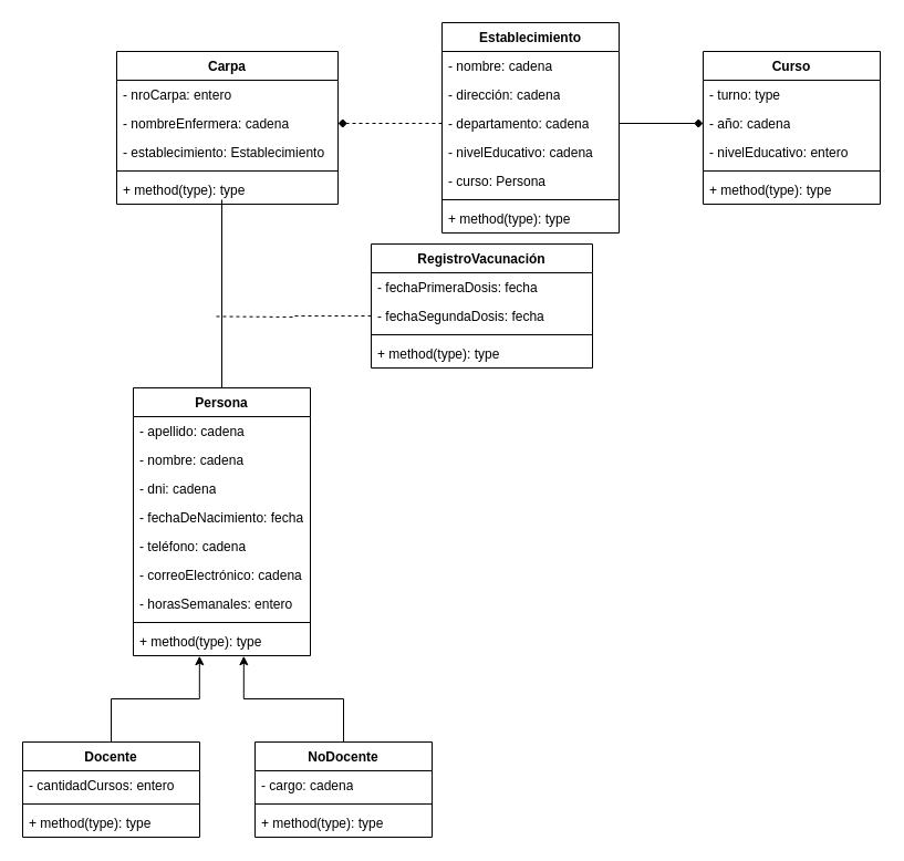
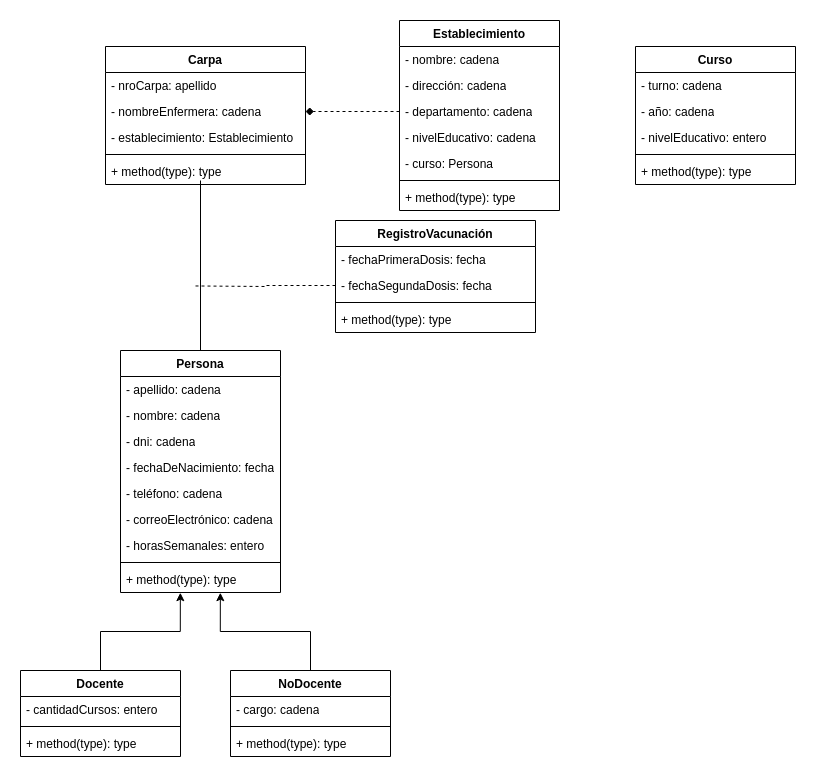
  <mxCell id="0" />
  <mxCell id="1" parent="0" />
  <mxCell id="2" value="Establecimiento" style="swimlane;fontStyle=1;align=center;verticalAlign=top;childLayout=stackLayout;horizontal=1;startSize=26;horizontalStack=0;resizeParent=1;resizeParentMax=0;resizeLast=0;collapsible=1;marginBottom=0;whiteSpace=wrap;html=1;" vertex="1" parent="1"><mxGeometry x="399" y="20" width="160" height="190" as="geometry" /></mxCell>
  <mxCell id="3" value="- nombre: cadena" style="text;strokeColor=none;fillColor=none;align=left;verticalAlign=top;spacingLeft=4;spacingRight=4;overflow=hidden;rotatable=0;points=[[0,0.5],[1,0.5]];portConstraint=eastwest;whiteSpace=wrap;html=1;" vertex="1" parent="2"><mxGeometry y="26" width="160" height="26" as="geometry" /></mxCell>
  <mxCell id="4" value="- dirección: cadena" style="text;strokeColor=none;fillColor=none;align=left;verticalAlign=top;spacingLeft=4;spacingRight=4;overflow=hidden;rotatable=0;points=[[0,0.5],[1,0.5]];portConstraint=eastwest;whiteSpace=wrap;html=1;" vertex="1" parent="2"><mxGeometry y="52" width="160" height="26" as="geometry" /></mxCell>
  <mxCell id="5" value="- departamento: cadena" style="text;strokeColor=none;fillColor=none;align=left;verticalAlign=top;spacingLeft=4;spacingRight=4;overflow=hidden;rotatable=0;points=[[0,0.5],[1,0.5]];portConstraint=eastwest;whiteSpace=wrap;html=1;" vertex="1" parent="2"><mxGeometry y="78" width="160" height="26" as="geometry" /></mxCell>
  <mxCell id="6" value="- nivelEducativo: cadena" style="text;strokeColor=none;fillColor=none;align=left;verticalAlign=top;spacingLeft=4;spacingRight=4;overflow=hidden;rotatable=0;points=[[0,0.5],[1,0.5]];portConstraint=eastwest;whiteSpace=wrap;html=1;" vertex="1" parent="2"><mxGeometry y="104" width="160" height="26" as="geometry" /></mxCell>
  <mxCell id="7" value="- curso: Persona" style="text;strokeColor=none;fillColor=none;align=left;verticalAlign=top;spacingLeft=4;spacingRight=4;overflow=hidden;rotatable=0;points=[[0,0.5],[1,0.5]];portConstraint=eastwest;whiteSpace=wrap;html=1;" vertex="1" parent="2"><mxGeometry y="130" width="160" height="26" as="geometry" /></mxCell>
  <mxCell id="8" value="" style="line;strokeWidth=1;fillColor=none;align=left;verticalAlign=middle;spacingTop=-1;spacingLeft=3;spacingRight=3;rotatable=0;labelPosition=right;points=[];portConstraint=eastwest;strokeColor=inherit;" vertex="1" parent="2"><mxGeometry y="156" width="160" height="8" as="geometry" /></mxCell>
  <mxCell id="9" value="+ method(type): type" style="text;strokeColor=none;fillColor=none;align=left;verticalAlign=top;spacingLeft=4;spacingRight=4;overflow=hidden;rotatable=0;points=[[0,0.5],[1,0.5]];portConstraint=eastwest;whiteSpace=wrap;html=1;" vertex="1" parent="2"><mxGeometry y="164" width="160" height="26" as="geometry" /></mxCell>
  <mxCell id="10" value="Curso" style="swimlane;fontStyle=1;align=center;verticalAlign=top;childLayout=stackLayout;horizontal=1;startSize=26;horizontalStack=0;resizeParent=1;resizeParentMax=0;resizeLast=0;collapsible=1;marginBottom=0;whiteSpace=wrap;html=1;" vertex="1" parent="1"><mxGeometry x="635" y="46" width="160" height="138" as="geometry" /></mxCell>
- <mxCell id="11" value="- turno: type" style="text;strokeColor=none;fillColor=none;align=left;verticalAlign=top;spacingLeft=4;spacingRight=4;overflow=hidden;rotatable=0;points=[[0,0.5],[1,0.5]];portConstraint=eastwest;whiteSpace=wrap;html=1;" vertex="1" parent="10"><mxGeometry y="26" width="160" height="26" as="geometry" /></mxCell>
+ <mxCell id="11" value="- turno: cadena" style="text;strokeColor=none;fillColor=none;align=left;verticalAlign=top;spacingLeft=4;spacingRight=4;overflow=hidden;rotatable=0;points=[[0,0.5],[1,0.5]];portConstraint=eastwest;whiteSpace=wrap;html=1;" vertex="1" parent="10"><mxGeometry y="26" width="160" height="26" as="geometry" /></mxCell>
  <mxCell id="12" value="- año: cadena" style="text;strokeColor=none;fillColor=none;align=left;verticalAlign=top;spacingLeft=4;spacingRight=4;overflow=hidden;rotatable=0;points=[[0,0.5],[1,0.5]];portConstraint=eastwest;whiteSpace=wrap;html=1;" vertex="1" parent="10"><mxGeometry y="52" width="160" height="26" as="geometry" /></mxCell>
  <mxCell id="13" value="- nivelEducativo: entero" style="text;strokeColor=none;fillColor=none;align=left;verticalAlign=top;spacingLeft=4;spacingRight=4;overflow=hidden;rotatable=0;points=[[0,0.5],[1,0.5]];portConstraint=eastwest;whiteSpace=wrap;html=1;" vertex="1" parent="10"><mxGeometry y="78" width="160" height="26" as="geometry" /></mxCell>
  <mxCell id="14" value="" style="line;strokeWidth=1;fillColor=none;align=left;verticalAlign=middle;spacingTop=-1;spacingLeft=3;spacingRight=3;rotatable=0;labelPosition=right;points=[];portConstraint=eastwest;strokeColor=inherit;" vertex="1" parent="10"><mxGeometry y="104" width="160" height="8" as="geometry" /></mxCell>
  <mxCell id="15" value="+ method(type): type" style="text;strokeColor=none;fillColor=none;align=left;verticalAlign=top;spacingLeft=4;spacingRight=4;overflow=hidden;rotatable=0;points=[[0,0.5],[1,0.5]];portConstraint=eastwest;whiteSpace=wrap;html=1;" vertex="1" parent="10"><mxGeometry y="112" width="160" height="26" as="geometry" /></mxCell>
  <mxCell id="16" value="Persona" style="swimlane;fontStyle=1;align=center;verticalAlign=top;childLayout=stackLayout;horizontal=1;startSize=26;horizontalStack=0;resizeParent=1;resizeParentMax=0;resizeLast=0;collapsible=1;marginBottom=0;whiteSpace=wrap;html=1;" vertex="1" parent="1"><mxGeometry x="120" y="350" width="160" height="242" as="geometry" /></mxCell>
  <mxCell id="17" value="- apellido: cadena" style="text;strokeColor=none;fillColor=none;align=left;verticalAlign=top;spacingLeft=4;spacingRight=4;overflow=hidden;rotatable=0;points=[[0,0.5],[1,0.5]];portConstraint=eastwest;whiteSpace=wrap;html=1;" vertex="1" parent="16"><mxGeometry y="26" width="160" height="26" as="geometry" /></mxCell>
  <mxCell id="18" value="- nombre: cadena" style="text;strokeColor=none;fillColor=none;align=left;verticalAlign=top;spacingLeft=4;spacingRight=4;overflow=hidden;rotatable=0;points=[[0,0.5],[1,0.5]];portConstraint=eastwest;whiteSpace=wrap;html=1;" vertex="1" parent="16"><mxGeometry y="52" width="160" height="26" as="geometry" /></mxCell>
  <mxCell id="19" value="- dni: cadena" style="text;strokeColor=none;fillColor=none;align=left;verticalAlign=top;spacingLeft=4;spacingRight=4;overflow=hidden;rotatable=0;points=[[0,0.5],[1,0.5]];portConstraint=eastwest;whiteSpace=wrap;html=1;" vertex="1" parent="16"><mxGeometry y="78" width="160" height="26" as="geometry" /></mxCell>
  <mxCell id="20" value="- fechaDeNacimiento: fecha" style="text;strokeColor=none;fillColor=none;align=left;verticalAlign=top;spacingLeft=4;spacingRight=4;overflow=hidden;rotatable=0;points=[[0,0.5],[1,0.5]];portConstraint=eastwest;whiteSpace=wrap;html=1;" vertex="1" parent="16"><mxGeometry y="104" width="160" height="26" as="geometry" /></mxCell>
  <mxCell id="21" value="- teléfono: cadena" style="text;strokeColor=none;fillColor=none;align=left;verticalAlign=top;spacingLeft=4;spacingRight=4;overflow=hidden;rotatable=0;points=[[0,0.5],[1,0.5]];portConstraint=eastwest;whiteSpace=wrap;html=1;" vertex="1" parent="16"><mxGeometry y="130" width="160" height="26" as="geometry" /></mxCell>
  <mxCell id="22" value="- correoElectrónico: cadena" style="text;strokeColor=none;fillColor=none;align=left;verticalAlign=top;spacingLeft=4;spacingRight=4;overflow=hidden;rotatable=0;points=[[0,0.5],[1,0.5]];portConstraint=eastwest;whiteSpace=wrap;html=1;" vertex="1" parent="16"><mxGeometry y="156" width="160" height="26" as="geometry" /></mxCell>
  <mxCell id="23" value="- horasSemanales: entero" style="text;strokeColor=none;fillColor=none;align=left;verticalAlign=top;spacingLeft=4;spacingRight=4;overflow=hidden;rotatable=0;points=[[0,0.5],[1,0.5]];portConstraint=eastwest;whiteSpace=wrap;html=1;" vertex="1" parent="16"><mxGeometry y="182" width="160" height="26" as="geometry" /></mxCell>
  <mxCell id="24" value="" style="line;strokeWidth=1;fillColor=none;align=left;verticalAlign=middle;spacingTop=-1;spacingLeft=3;spacingRight=3;rotatable=0;labelPosition=right;points=[];portConstraint=eastwest;strokeColor=inherit;" vertex="1" parent="16"><mxGeometry y="208" width="160" height="8" as="geometry" /></mxCell>
  <mxCell id="25" value="+ method(type): type" style="text;strokeColor=none;fillColor=none;align=left;verticalAlign=top;spacingLeft=4;spacingRight=4;overflow=hidden;rotatable=0;points=[[0,0.5],[1,0.5]];portConstraint=eastwest;whiteSpace=wrap;html=1;" vertex="1" parent="16"><mxGeometry y="216" width="160" height="26" as="geometry" /></mxCell>
  <mxCell id="26" value="Docente" style="swimlane;fontStyle=1;align=center;verticalAlign=top;childLayout=stackLayout;horizontal=1;startSize=26;horizontalStack=0;resizeParent=1;resizeParentMax=0;resizeLast=0;collapsible=1;marginBottom=0;whiteSpace=wrap;html=1;" vertex="1" parent="1"><mxGeometry x="20" y="670" width="160" height="86" as="geometry" /></mxCell>
  <mxCell id="27" value="- cantidadCursos: entero" style="text;strokeColor=none;fillColor=none;align=left;verticalAlign=top;spacingLeft=4;spacingRight=4;overflow=hidden;rotatable=0;points=[[0,0.5],[1,0.5]];portConstraint=eastwest;whiteSpace=wrap;html=1;" vertex="1" parent="26"><mxGeometry y="26" width="160" height="26" as="geometry" /></mxCell>
  <mxCell id="28" value="" style="line;strokeWidth=1;fillColor=none;align=left;verticalAlign=middle;spacingTop=-1;spacingLeft=3;spacingRight=3;rotatable=0;labelPosition=right;points=[];portConstraint=eastwest;strokeColor=inherit;" vertex="1" parent="26"><mxGeometry y="52" width="160" height="8" as="geometry" /></mxCell>
  <mxCell id="29" value="+ method(type): type" style="text;strokeColor=none;fillColor=none;align=left;verticalAlign=top;spacingLeft=4;spacingRight=4;overflow=hidden;rotatable=0;points=[[0,0.5],[1,0.5]];portConstraint=eastwest;whiteSpace=wrap;html=1;" vertex="1" parent="26"><mxGeometry y="60" width="160" height="26" as="geometry" /></mxCell>
  <mxCell id="30" value="NoDocente" style="swimlane;fontStyle=1;align=center;verticalAlign=top;childLayout=stackLayout;horizontal=1;startSize=26;horizontalStack=0;resizeParent=1;resizeParentMax=0;resizeLast=0;collapsible=1;marginBottom=0;whiteSpace=wrap;html=1;" vertex="1" parent="1"><mxGeometry x="230" y="670" width="160" height="86" as="geometry" /></mxCell>
  <mxCell id="31" value="- cargo: cadena" style="text;strokeColor=none;fillColor=none;align=left;verticalAlign=top;spacingLeft=4;spacingRight=4;overflow=hidden;rotatable=0;points=[[0,0.5],[1,0.5]];portConstraint=eastwest;whiteSpace=wrap;html=1;" vertex="1" parent="30"><mxGeometry y="26" width="160" height="26" as="geometry" /></mxCell>
  <mxCell id="32" value="" style="line;strokeWidth=1;fillColor=none;align=left;verticalAlign=middle;spacingTop=-1;spacingLeft=3;spacingRight=3;rotatable=0;labelPosition=right;points=[];portConstraint=eastwest;strokeColor=inherit;" vertex="1" parent="30"><mxGeometry y="52" width="160" height="8" as="geometry" /></mxCell>
  <mxCell id="33" value="+ method(type): type" style="text;strokeColor=none;fillColor=none;align=left;verticalAlign=top;spacingLeft=4;spacingRight=4;overflow=hidden;rotatable=0;points=[[0,0.5],[1,0.5]];portConstraint=eastwest;whiteSpace=wrap;html=1;" vertex="1" parent="30"><mxGeometry y="60" width="160" height="26" as="geometry" /></mxCell>
  <mxCell id="34" value="Carpa" style="swimlane;fontStyle=1;align=center;verticalAlign=top;childLayout=stackLayout;horizontal=1;startSize=26;horizontalStack=0;resizeParent=1;resizeParentMax=0;resizeLast=0;collapsible=1;marginBottom=0;whiteSpace=wrap;html=1;" vertex="1" parent="1"><mxGeometry x="105" y="46" width="200" height="138" as="geometry" /></mxCell>
- <mxCell id="35" value="- nroCarpa: entero" style="text;strokeColor=none;fillColor=none;align=left;verticalAlign=top;spacingLeft=4;spacingRight=4;overflow=hidden;rotatable=0;points=[[0,0.5],[1,0.5]];portConstraint=eastwest;whiteSpace=wrap;html=1;" vertex="1" parent="34"><mxGeometry y="26" width="200" height="26" as="geometry" /></mxCell>
+ <mxCell id="35" value="- nroCarpa: apellido" style="text;strokeColor=none;fillColor=none;align=left;verticalAlign=top;spacingLeft=4;spacingRight=4;overflow=hidden;rotatable=0;points=[[0,0.5],[1,0.5]];portConstraint=eastwest;whiteSpace=wrap;html=1;" vertex="1" parent="34"><mxGeometry y="26" width="200" height="26" as="geometry" /></mxCell>
  <mxCell id="36" value="- nombreEnfermera: cadena" style="text;strokeColor=none;fillColor=none;align=left;verticalAlign=top;spacingLeft=4;spacingRight=4;overflow=hidden;rotatable=0;points=[[0,0.5],[1,0.5]];portConstraint=eastwest;whiteSpace=wrap;html=1;" vertex="1" parent="34"><mxGeometry y="52" width="200" height="26" as="geometry" /></mxCell>
  <mxCell id="37" value="- establecimiento: Establecimiento" style="text;strokeColor=none;fillColor=none;align=left;verticalAlign=top;spacingLeft=4;spacingRight=4;overflow=hidden;rotatable=0;points=[[0,0.5],[1,0.5]];portConstraint=eastwest;whiteSpace=wrap;html=1;" vertex="1" parent="34"><mxGeometry y="78" width="200" height="26" as="geometry" /></mxCell>
  <mxCell id="38" value="" style="line;strokeWidth=1;fillColor=none;align=left;verticalAlign=middle;spacingTop=-1;spacingLeft=3;spacingRight=3;rotatable=0;labelPosition=right;points=[];portConstraint=eastwest;strokeColor=inherit;" vertex="1" parent="34"><mxGeometry y="104" width="200" height="8" as="geometry" /></mxCell>
  <mxCell id="39" value="+ method(type): type" style="text;strokeColor=none;fillColor=none;align=left;verticalAlign=top;spacingLeft=4;spacingRight=4;overflow=hidden;rotatable=0;points=[[0,0.5],[1,0.5]];portConstraint=eastwest;whiteSpace=wrap;html=1;" vertex="1" parent="34"><mxGeometry y="112" width="200" height="26" as="geometry" /></mxCell>
  <mxCell id="40" value="RegistroVacunación" style="swimlane;fontStyle=1;align=center;verticalAlign=top;childLayout=stackLayout;horizontal=1;startSize=26;horizontalStack=0;resizeParent=1;resizeParentMax=0;resizeLast=0;collapsible=1;marginBottom=0;whiteSpace=wrap;html=1;" vertex="1" parent="1"><mxGeometry x="335" y="220" width="200" height="112" as="geometry" /></mxCell>
  <mxCell id="41" value="- fechaPrimeraDosis: fecha" style="text;strokeColor=none;fillColor=none;align=left;verticalAlign=top;spacingLeft=4;spacingRight=4;overflow=hidden;rotatable=0;points=[[0,0.5],[1,0.5]];portConstraint=eastwest;whiteSpace=wrap;html=1;" vertex="1" parent="40"><mxGeometry y="26" width="200" height="26" as="geometry" /></mxCell>
  <mxCell id="42" style="edgeStyle=orthogonalEdgeStyle;rounded=0;orthogonalLoop=1;jettySize=auto;html=1;exitX=0;exitY=0.5;exitDx=0;exitDy=0;endArrow=none;endFill=0;dashed=1;" edge="1" parent="40" source="43"><mxGeometry relative="1" as="geometry"><mxPoint x="-140" y="65.471" as="targetPoint" /></mxGeometry></mxCell>
  <mxCell id="43" value="- fechaSegundaDosis: fecha" style="text;strokeColor=none;fillColor=none;align=left;verticalAlign=top;spacingLeft=4;spacingRight=4;overflow=hidden;rotatable=0;points=[[0,0.5],[1,0.5]];portConstraint=eastwest;whiteSpace=wrap;html=1;" vertex="1" parent="40"><mxGeometry y="52" width="200" height="26" as="geometry" /></mxCell>
  <mxCell id="44" value="" style="line;strokeWidth=1;fillColor=none;align=left;verticalAlign=middle;spacingTop=-1;spacingLeft=3;spacingRight=3;rotatable=0;labelPosition=right;points=[];portConstraint=eastwest;strokeColor=inherit;" vertex="1" parent="40"><mxGeometry y="78" width="200" height="8" as="geometry" /></mxCell>
  <mxCell id="45" value="+ method(type): type" style="text;strokeColor=none;fillColor=none;align=left;verticalAlign=top;spacingLeft=4;spacingRight=4;overflow=hidden;rotatable=0;points=[[0,0.5],[1,0.5]];portConstraint=eastwest;whiteSpace=wrap;html=1;" vertex="1" parent="40"><mxGeometry y="86" width="200" height="26" as="geometry" /></mxCell>
- <mxCell id="46" style="edgeStyle=orthogonalEdgeStyle;rounded=0;orthogonalLoop=1;jettySize=auto;html=1;exitX=1;exitY=0.5;exitDx=0;exitDy=0;entryX=0;entryY=0.5;entryDx=0;entryDy=0;endArrow=diamond;endFill=1;" edge="1" parent="1" source="5" target="12"><mxGeometry relative="1" as="geometry" /></mxCell>
  <mxCell id="47" style="edgeStyle=orthogonalEdgeStyle;rounded=0;orthogonalLoop=1;jettySize=auto;html=1;exitX=0;exitY=0.5;exitDx=0;exitDy=0;entryX=1;entryY=0.5;entryDx=0;entryDy=0;endArrow=diamond;endFill=1;dashed=1;" edge="1" parent="1" source="5" target="36"><mxGeometry relative="1" as="geometry" /></mxCell>
  <mxCell id="48" style="edgeStyle=orthogonalEdgeStyle;rounded=0;orthogonalLoop=1;jettySize=auto;html=1;exitX=0.5;exitY=0;exitDx=0;exitDy=0;entryX=0.374;entryY=1.008;entryDx=0;entryDy=0;entryPerimeter=0;" edge="1" parent="1" source="26" target="25"><mxGeometry relative="1" as="geometry" /></mxCell>
  <mxCell id="49" style="edgeStyle=orthogonalEdgeStyle;rounded=0;orthogonalLoop=1;jettySize=auto;html=1;exitX=0.5;exitY=0;exitDx=0;exitDy=0;entryX=0.624;entryY=1.008;entryDx=0;entryDy=0;entryPerimeter=0;" edge="1" parent="1" source="30" target="25"><mxGeometry relative="1" as="geometry" /></mxCell>
  <mxCell id="50" style="edgeStyle=orthogonalEdgeStyle;rounded=0;orthogonalLoop=1;jettySize=auto;html=1;exitX=0.5;exitY=0;exitDx=0;exitDy=0;endArrow=none;endFill=0;" edge="1" parent="1" source="16"><mxGeometry relative="1" as="geometry"><mxPoint x="200" y="180" as="targetPoint" /></mxGeometry></mxCell>
